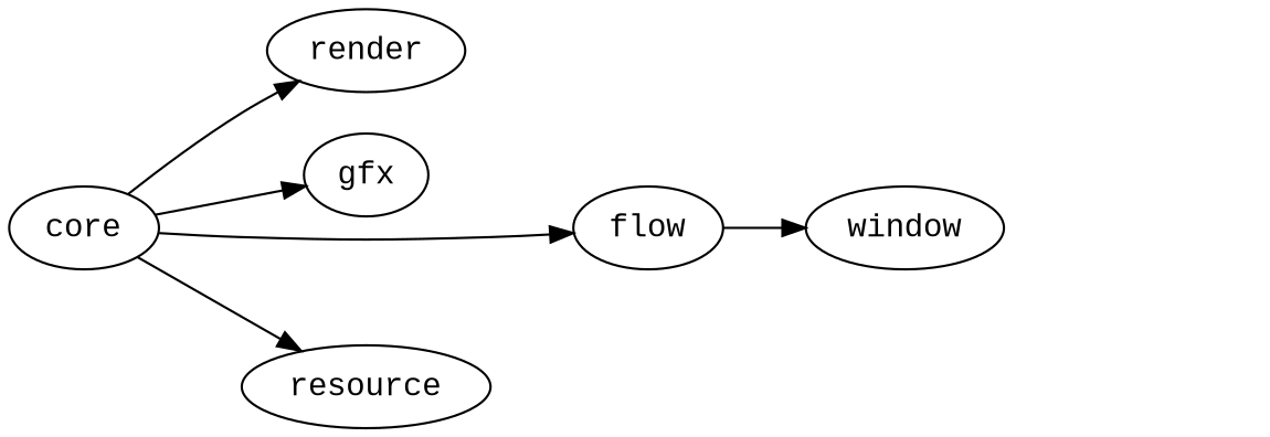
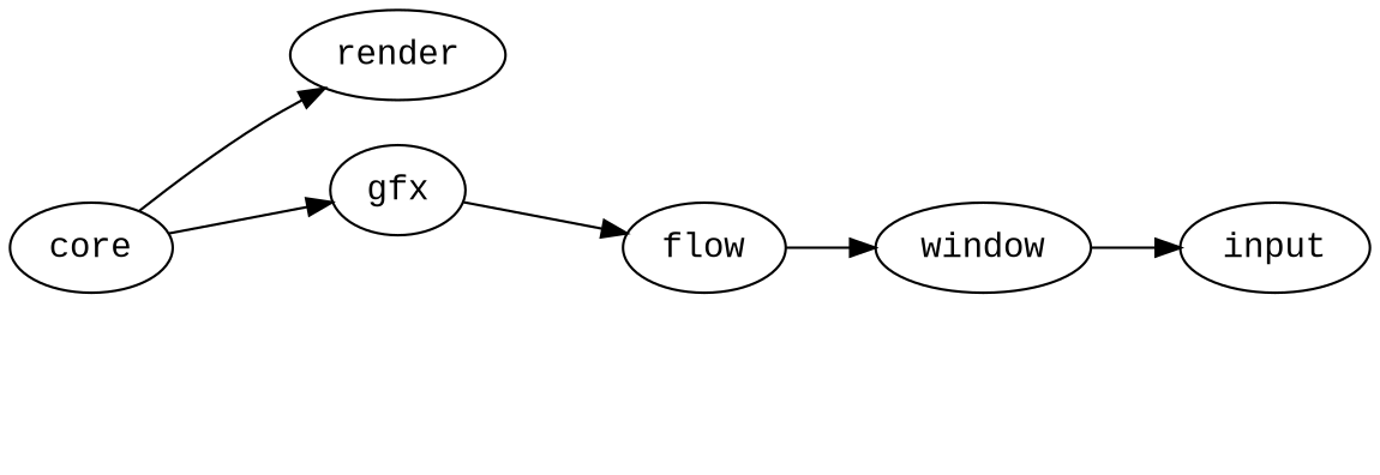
  digraph {
    fontname="Liberation Mono"
    rankdir=LR
    node [fontname="Liberation Mono"]
    edge [fontname="Liberation Mono"]
    core
    render
    gfx
    flow
-   resource
    window
+   input
    core -> render
    core -> gfx
-   core -> flow
-   core -> resource
+   gfx -> flow
    flow -> window
+   window -> input
  }
